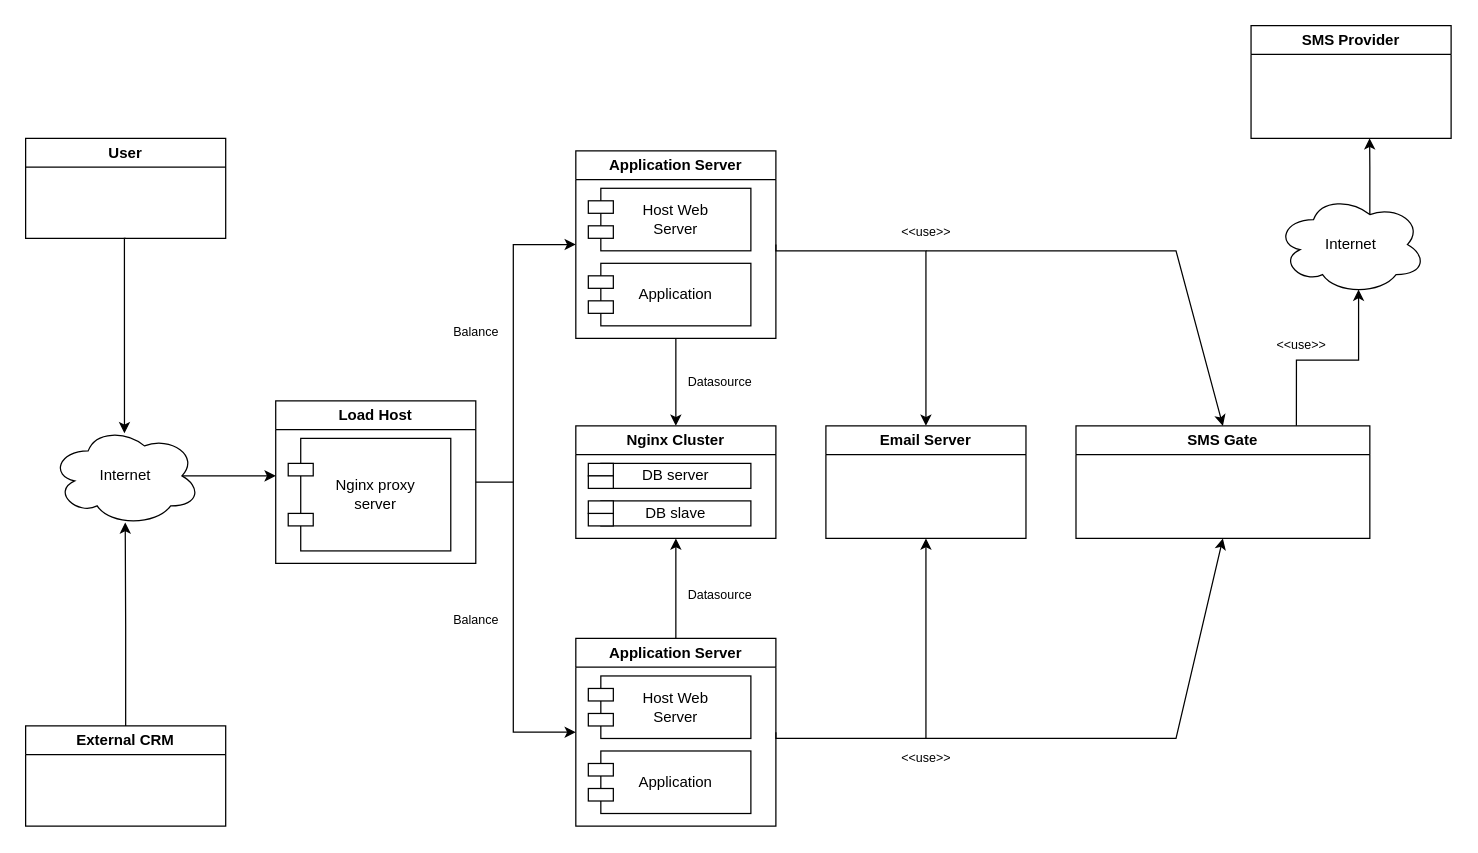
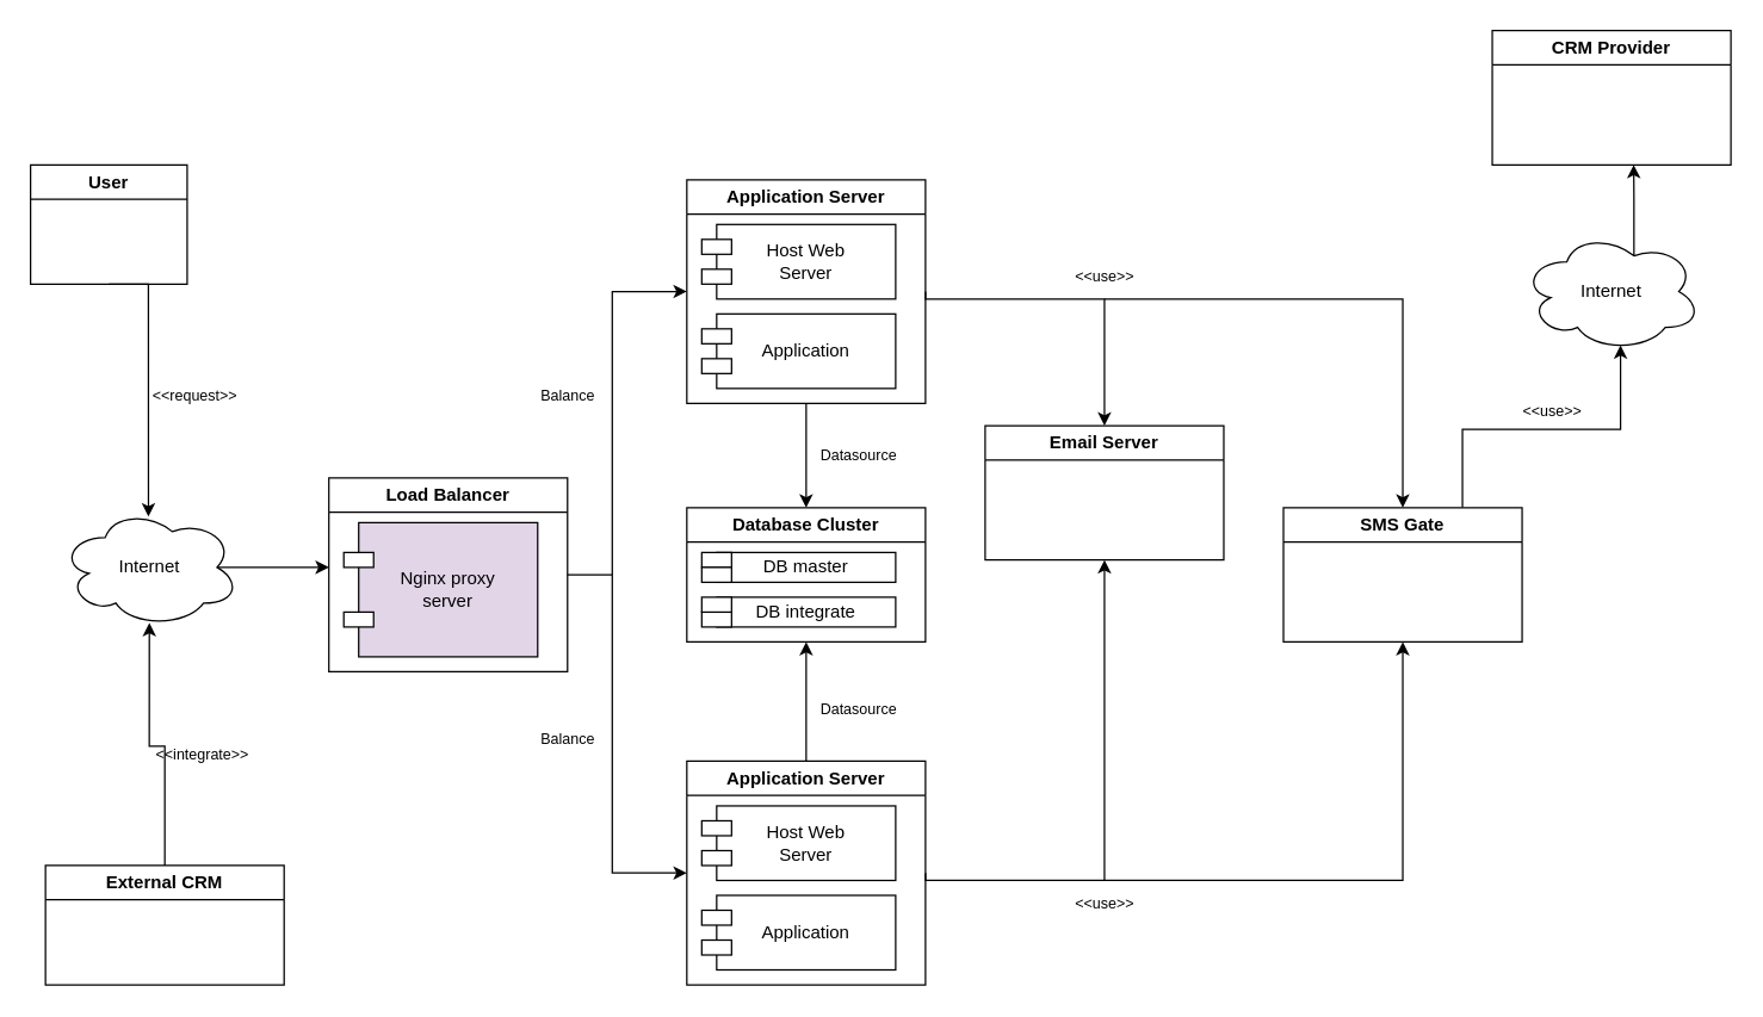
  <mxCell id="0" />
  <mxCell id="1" parent="0" />
- <mxCell id="2" value="Load Host" style="swimlane;whiteSpace=wrap;html=1;" parent="1" vertex="1"><mxGeometry x="220" y="320" width="160" height="130" as="geometry" /></mxCell>
- <mxCell id="3" value="Nginx proxy&lt;br&gt;server" style="rounded=0;whiteSpace=wrap;html=1;" parent="2" vertex="1"><mxGeometry x="20" y="30" width="120" height="90" as="geometry" /></mxCell>
+ <mxCell id="2" value="Load Balancer" style="swimlane;whiteSpace=wrap;html=1;" parent="1" vertex="1"><mxGeometry x="220" y="320" width="160" height="130" as="geometry" /></mxCell>
+ <mxCell id="3" value="Nginx proxy&lt;br&gt;server" style="rounded=0;whiteSpace=wrap;html=1;fillColor=#e1d5e7;" parent="2" vertex="1"><mxGeometry x="20" y="30" width="120" height="90" as="geometry" /></mxCell>
  <mxCell id="4" value="" style="rounded=0;whiteSpace=wrap;html=1;" parent="2" vertex="1"><mxGeometry x="10" y="50" width="20" height="10" as="geometry" /></mxCell>
  <mxCell id="5" value="" style="rounded=0;whiteSpace=wrap;html=1;" parent="2" vertex="1"><mxGeometry x="10" y="90" width="20" height="10" as="geometry" /></mxCell>
  <mxCell id="6" style="edgeStyle=orthogonalEdgeStyle;rounded=0;orthogonalLoop=1;jettySize=auto;html=1;exitX=0.5;exitY=1;exitDx=0;exitDy=0;entryX=0.5;entryY=0;entryDx=0;entryDy=0;" edge="1" parent="1" source="8" target="15"><mxGeometry relative="1" as="geometry" /></mxCell>
  <mxCell id="7" style="edgeStyle=orthogonalEdgeStyle;rounded=0;orthogonalLoop=1;jettySize=auto;html=1;exitX=1;exitY=0.5;exitDx=0;exitDy=0;entryX=0.5;entryY=0;entryDx=0;entryDy=0;" edge="1" parent="1" source="8" target="47"><mxGeometry relative="1" as="geometry"><Array as="points"><mxPoint x="620" y="200" /><mxPoint x="740" y="200" /></Array></mxGeometry></mxCell>
  <mxCell id="8" value="Application Server" style="swimlane;whiteSpace=wrap;html=1;" parent="1" vertex="1"><mxGeometry x="460" y="120" width="160" height="150" as="geometry" /></mxCell>
  <mxCell id="9" value="Host Web&lt;br&gt;Server" style="rounded=0;whiteSpace=wrap;html=1;" parent="8" vertex="1"><mxGeometry x="20" y="30" width="120" height="50" as="geometry" /></mxCell>
  <mxCell id="10" value="" style="rounded=0;whiteSpace=wrap;html=1;" parent="8" vertex="1"><mxGeometry x="10" y="40" width="20" height="10" as="geometry" /></mxCell>
  <mxCell id="11" value="" style="rounded=0;whiteSpace=wrap;html=1;" parent="8" vertex="1"><mxGeometry x="10" y="60" width="20" height="10" as="geometry" /></mxCell>
  <mxCell id="12" value="Application" style="rounded=0;whiteSpace=wrap;html=1;" vertex="1" parent="8"><mxGeometry x="20" y="90" width="120" height="50" as="geometry" /></mxCell>
  <mxCell id="13" value="" style="rounded=0;whiteSpace=wrap;html=1;" vertex="1" parent="8"><mxGeometry x="10" y="100" width="20" height="10" as="geometry" /></mxCell>
  <mxCell id="14" value="" style="rounded=0;whiteSpace=wrap;html=1;" vertex="1" parent="8"><mxGeometry x="10" y="120" width="20" height="10" as="geometry" /></mxCell>
- <mxCell id="15" value="Nginx Cluster" style="swimlane;whiteSpace=wrap;html=1;" parent="1" vertex="1"><mxGeometry x="460" y="340" width="160" height="90" as="geometry" /></mxCell>
- <mxCell id="16" value="DB server" style="rounded=0;whiteSpace=wrap;html=1;" parent="15" vertex="1"><mxGeometry x="20" y="30" width="120" height="20" as="geometry" /></mxCell>
+ <mxCell id="15" value="Database Cluster" style="swimlane;whiteSpace=wrap;html=1;" parent="1" vertex="1"><mxGeometry x="460" y="340" width="160" height="90" as="geometry" /></mxCell>
+ <mxCell id="16" value="DB master" style="rounded=0;whiteSpace=wrap;html=1;" parent="15" vertex="1"><mxGeometry x="20" y="30" width="120" height="20" as="geometry" /></mxCell>
  <mxCell id="17" value="" style="rounded=0;whiteSpace=wrap;html=1;" parent="15" vertex="1"><mxGeometry x="10" y="30" width="20" height="10" as="geometry" /></mxCell>
  <mxCell id="18" value="" style="rounded=0;whiteSpace=wrap;html=1;" parent="15" vertex="1"><mxGeometry x="10" y="40" width="20" height="10" as="geometry" /></mxCell>
- <mxCell id="19" value="DB slave" style="rounded=0;whiteSpace=wrap;html=1;" parent="15" vertex="1"><mxGeometry x="20" y="60" width="120" height="20" as="geometry" /></mxCell>
+ <mxCell id="19" value="DB integrate" style="rounded=0;whiteSpace=wrap;html=1;" parent="15" vertex="1"><mxGeometry x="20" y="60" width="120" height="20" as="geometry" /></mxCell>
  <mxCell id="20" value="" style="rounded=0;whiteSpace=wrap;html=1;" parent="15" vertex="1"><mxGeometry x="10" y="70" width="20" height="10" as="geometry" /></mxCell>
  <mxCell id="21" value="" style="rounded=0;whiteSpace=wrap;html=1;" parent="15" vertex="1"><mxGeometry x="10" y="60" width="20" height="10" as="geometry" /></mxCell>
+ <mxCell id="22" value="&lt;font style=&quot;font-size: 10px;&quot;&gt;&amp;lt;&amp;lt;request&amp;gt;&amp;gt;&lt;/font&gt;" style="text;html=1;align=center;verticalAlign=middle;resizable=0;points=[];autosize=1;strokeColor=none;fillColor=none;" parent="1" vertex="1"><mxGeometry x="90" y="250" width="80" height="30" as="geometry" /></mxCell>
+ <mxCell id="23" value="&lt;font style=&quot;font-size: 10px;&quot;&gt;&amp;lt;&amp;lt;integrate&amp;gt;&amp;gt;&lt;/font&gt;" style="text;html=1;align=center;verticalAlign=middle;resizable=0;points=[];autosize=1;strokeColor=none;fillColor=none;" parent="1" vertex="1"><mxGeometry x="90" y="490" width="90" height="30" as="geometry" /></mxCell>
  <mxCell id="24" value="&lt;font style=&quot;font-size: 10px;&quot;&gt;Datasource&lt;/font&gt;" style="text;html=1;align=center;verticalAlign=middle;resizable=0;points=[];autosize=1;strokeColor=none;fillColor=none;" parent="1" vertex="1"><mxGeometry x="540" y="290" width="70" height="30" as="geometry" /></mxCell>
  <mxCell id="25" value="&lt;font style=&quot;font-size: 10px;&quot;&gt;Balance&lt;/font&gt;" style="text;html=1;align=center;verticalAlign=middle;resizable=0;points=[];autosize=1;strokeColor=none;fillColor=none;" parent="1" vertex="1"><mxGeometry x="350" y="250" width="60" height="30" as="geometry" /></mxCell>
  <mxCell id="26" style="edgeStyle=orthogonalEdgeStyle;rounded=0;orthogonalLoop=1;jettySize=auto;html=1;exitX=0.5;exitY=1;exitDx=0;exitDy=0;entryX=0.492;entryY=0.075;entryDx=0;entryDy=0;entryPerimeter=0;" edge="1" parent="1" source="27" target="31"><mxGeometry relative="1" as="geometry"><Array as="points"><mxPoint x="99" y="190" /></Array></mxGeometry></mxCell>
- <mxCell id="27" value="User" style="swimlane;whiteSpace=wrap;html=1;" parent="1" vertex="1"><mxGeometry x="20" y="110" width="160" height="80" as="geometry" /></mxCell>
+ <mxCell id="27" value="User" style="swimlane;whiteSpace=wrap;html=1;" parent="1" vertex="1"><mxGeometry x="20" y="110" width="105" height="80" as="geometry" /></mxCell>
  <mxCell id="28" value="&lt;font style=&quot;font-size: 10px;&quot;&gt;Datasource&lt;/font&gt;" style="text;html=1;align=center;verticalAlign=middle;resizable=0;points=[];autosize=1;strokeColor=none;fillColor=none;" parent="1" vertex="1"><mxGeometry x="540" y="460" width="70" height="30" as="geometry" /></mxCell>
  <mxCell id="29" value="&lt;font style=&quot;font-size: 10px;&quot;&gt;&amp;lt;&amp;lt;use&amp;gt;&amp;gt;&lt;/font&gt;" style="text;html=1;align=center;verticalAlign=middle;resizable=0;points=[];autosize=1;strokeColor=none;fillColor=none;" parent="1" vertex="1"><mxGeometry x="710" y="170" width="60" height="30" as="geometry" /></mxCell>
  <mxCell id="30" style="edgeStyle=orthogonalEdgeStyle;rounded=0;orthogonalLoop=1;jettySize=auto;html=1;exitX=0.875;exitY=0.5;exitDx=0;exitDy=0;exitPerimeter=0;" edge="1" parent="1" source="31"><mxGeometry relative="1" as="geometry"><mxPoint x="220" y="379.966" as="targetPoint" /></mxGeometry></mxCell>
  <mxCell id="31" value="Internet" style="ellipse;shape=cloud;whiteSpace=wrap;html=1;" vertex="1" parent="1"><mxGeometry x="40" y="340" width="120" height="80" as="geometry" /></mxCell>
  <mxCell id="32" style="edgeStyle=orthogonalEdgeStyle;rounded=0;orthogonalLoop=1;jettySize=auto;html=1;exitX=0.5;exitY=0;exitDx=0;exitDy=0;entryX=0.497;entryY=0.965;entryDx=0;entryDy=0;entryPerimeter=0;" edge="1" parent="1" source="33" target="31"><mxGeometry relative="1" as="geometry" /></mxCell>
- <mxCell id="33" value="External CRM" style="swimlane;whiteSpace=wrap;html=1;" vertex="1" parent="1"><mxGeometry x="20" y="580" width="160" height="80" as="geometry" /></mxCell>
+ <mxCell id="33" value="External CRM" style="swimlane;whiteSpace=wrap;html=1;" vertex="1" parent="1"><mxGeometry x="30" y="580" width="160" height="80" as="geometry" /></mxCell>
  <mxCell id="34" style="edgeStyle=orthogonalEdgeStyle;rounded=0;orthogonalLoop=1;jettySize=auto;html=1;exitX=0.5;exitY=0;exitDx=0;exitDy=0;entryX=0.5;entryY=1;entryDx=0;entryDy=0;" edge="1" parent="1" source="36" target="15"><mxGeometry relative="1" as="geometry" /></mxCell>
  <mxCell id="35" style="edgeStyle=orthogonalEdgeStyle;rounded=0;orthogonalLoop=1;jettySize=auto;html=1;exitX=1;exitY=0.5;exitDx=0;exitDy=0;entryX=0.5;entryY=1;entryDx=0;entryDy=0;" edge="1" parent="1" source="36" target="47"><mxGeometry relative="1" as="geometry"><Array as="points"><mxPoint x="620" y="590" /><mxPoint x="740" y="590" /></Array></mxGeometry></mxCell>
  <mxCell id="36" value="Application Server" style="swimlane;whiteSpace=wrap;html=1;" vertex="1" parent="1"><mxGeometry x="460" y="510" width="160" height="150" as="geometry" /></mxCell>
  <mxCell id="37" value="Host Web&lt;br&gt;Server" style="rounded=0;whiteSpace=wrap;html=1;" vertex="1" parent="36"><mxGeometry x="20" y="30" width="120" height="50" as="geometry" /></mxCell>
  <mxCell id="38" value="" style="rounded=0;whiteSpace=wrap;html=1;" vertex="1" parent="36"><mxGeometry x="10" y="40" width="20" height="10" as="geometry" /></mxCell>
  <mxCell id="39" value="" style="rounded=0;whiteSpace=wrap;html=1;" vertex="1" parent="36"><mxGeometry x="10" y="60" width="20" height="10" as="geometry" /></mxCell>
  <mxCell id="40" value="Application" style="rounded=0;whiteSpace=wrap;html=1;" vertex="1" parent="36"><mxGeometry x="20" y="90" width="120" height="50" as="geometry" /></mxCell>
  <mxCell id="41" value="" style="rounded=0;whiteSpace=wrap;html=1;" vertex="1" parent="36"><mxGeometry x="10" y="100" width="20" height="10" as="geometry" /></mxCell>
  <mxCell id="42" value="" style="rounded=0;whiteSpace=wrap;html=1;" vertex="1" parent="36"><mxGeometry x="10" y="120" width="20" height="10" as="geometry" /></mxCell>
  <mxCell id="43" value="" style="endArrow=none;html=1;rounded=0;exitX=1;exitY=0.5;exitDx=0;exitDy=0;" edge="1" parent="1" source="2"><mxGeometry width="50" height="50" relative="1" as="geometry"><mxPoint x="550" y="490" as="sourcePoint" /><mxPoint x="410" y="385" as="targetPoint" /></mxGeometry></mxCell>
  <mxCell id="44" value="" style="endArrow=classic;html=1;rounded=0;entryX=0;entryY=0.5;entryDx=0;entryDy=0;" edge="1" parent="1" target="8"><mxGeometry width="50" height="50" relative="1" as="geometry"><mxPoint x="410" y="380" as="sourcePoint" /><mxPoint x="600" y="440" as="targetPoint" /><Array as="points"><mxPoint x="410" y="195" /></Array></mxGeometry></mxCell>
  <mxCell id="45" value="" style="endArrow=classic;html=1;rounded=0;entryX=0;entryY=0.5;entryDx=0;entryDy=0;" edge="1" parent="1" target="36"><mxGeometry width="50" height="50" relative="1" as="geometry"><mxPoint x="410" y="380" as="sourcePoint" /><mxPoint x="600" y="440" as="targetPoint" /><Array as="points"><mxPoint x="410" y="585" /></Array></mxGeometry></mxCell>
  <mxCell id="46" value="&lt;font style=&quot;font-size: 10px;&quot;&gt;Balance&lt;/font&gt;" style="text;html=1;align=center;verticalAlign=middle;resizable=0;points=[];autosize=1;strokeColor=none;fillColor=none;" vertex="1" parent="1"><mxGeometry x="350" y="480" width="60" height="30" as="geometry" /></mxCell>
- <mxCell id="47" value="Email Server" style="swimlane;whiteSpace=wrap;html=1;" vertex="1" parent="1"><mxGeometry x="660" y="340" width="160" height="90" as="geometry" /></mxCell>
+ <mxCell id="47" value="Email Server" style="swimlane;whiteSpace=wrap;html=1;" vertex="1" parent="1"><mxGeometry x="660" y="285" width="160" height="90" as="geometry" /></mxCell>
  <mxCell id="48" value="&lt;font style=&quot;font-size: 10px;&quot;&gt;&amp;lt;&amp;lt;use&amp;gt;&amp;gt;&lt;/font&gt;" style="text;html=1;align=center;verticalAlign=middle;resizable=0;points=[];autosize=1;strokeColor=none;fillColor=none;" vertex="1" parent="1"><mxGeometry x="710" y="590" width="60" height="30" as="geometry" /></mxCell>
  <mxCell id="49" style="edgeStyle=orthogonalEdgeStyle;rounded=0;orthogonalLoop=1;jettySize=auto;html=1;exitX=0.75;exitY=0;exitDx=0;exitDy=0;entryX=0.55;entryY=0.95;entryDx=0;entryDy=0;entryPerimeter=0;" edge="1" parent="1" source="50" target="54"><mxGeometry relative="1" as="geometry" /></mxCell>
- <mxCell id="50" value="SMS Gate" style="swimlane;whiteSpace=wrap;html=1;" vertex="1" parent="1"><mxGeometry x="860" y="340" width="235" height="90" as="geometry" /></mxCell>
+ <mxCell id="50" value="SMS Gate" style="swimlane;whiteSpace=wrap;html=1;" vertex="1" parent="1"><mxGeometry x="860" y="340" width="160" height="90" as="geometry" /></mxCell>
  <mxCell id="51" value="" style="endArrow=classic;html=1;rounded=0;entryX=0.5;entryY=0;entryDx=0;entryDy=0;" edge="1" parent="1" target="50"><mxGeometry width="50" height="50" relative="1" as="geometry"><mxPoint x="740" y="200" as="sourcePoint" /><mxPoint x="720" y="440" as="targetPoint" /><Array as="points"><mxPoint x="840" y="200" /><mxPoint x="940" y="200" /></Array></mxGeometry></mxCell>
  <mxCell id="52" value="" style="endArrow=classic;html=1;rounded=0;entryX=0.5;entryY=1;entryDx=0;entryDy=0;" edge="1" parent="1" target="50"><mxGeometry width="50" height="50" relative="1" as="geometry"><mxPoint x="740" y="590" as="sourcePoint" /><mxPoint x="800" y="480" as="targetPoint" /><Array as="points"><mxPoint x="940" y="590" /></Array></mxGeometry></mxCell>
  <mxCell id="53" style="edgeStyle=orthogonalEdgeStyle;rounded=0;orthogonalLoop=1;jettySize=auto;html=1;exitX=0.625;exitY=0.2;exitDx=0;exitDy=0;exitPerimeter=0;" edge="1" parent="1" source="54"><mxGeometry relative="1" as="geometry"><mxPoint x="1094.828" y="110" as="targetPoint" /></mxGeometry></mxCell>
  <mxCell id="54" value="Internet" style="ellipse;shape=cloud;whiteSpace=wrap;html=1;" vertex="1" parent="1"><mxGeometry x="1020" y="155" width="120" height="80" as="geometry" /></mxCell>
  <mxCell id="55" value="&lt;font style=&quot;font-size: 10px;&quot;&gt;&amp;lt;&amp;lt;use&amp;gt;&amp;gt;&lt;/font&gt;" style="text;html=1;align=center;verticalAlign=middle;resizable=0;points=[];autosize=1;strokeColor=none;fillColor=none;" vertex="1" parent="1"><mxGeometry x="1010" y="260" width="60" height="30" as="geometry" /></mxCell>
- <mxCell id="56" value="SMS Provider" style="swimlane;whiteSpace=wrap;html=1;" vertex="1" parent="1"><mxGeometry x="1000" y="20" width="160" height="90" as="geometry" /></mxCell>
+ <mxCell id="56" value="CRM Provider" style="swimlane;whiteSpace=wrap;html=1;" vertex="1" parent="1"><mxGeometry x="1000" y="20" width="160" height="90" as="geometry" /></mxCell>
